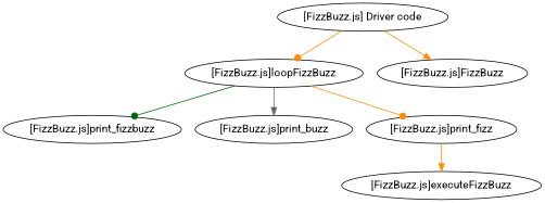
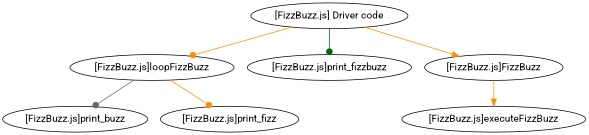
  strict digraph {
    fontname=Roboto
    node [fontname=Roboto shape=ellipse]
    edge [arrowhead=dot color=darkorange fontname=Roboto]
    "[FizzBuzz.js]loopFizzBuzz"
    "[FizzBuzz.js]print_fizzbuzz"
    "[FizzBuzz.js]print_buzz"
    "[FizzBuzz.js]print_fizz"
    "[FizzBuzz.js]FizzBuzz"
    "[FizzBuzz.js]executeFizzBuzz"
    "[FizzBuzz.js] Driver code"
-   "[FizzBuzz.js]loopFizzBuzz" -> "[FizzBuzz.js]print_fizzbuzz" [color=darkgreen]
-   "[FizzBuzz.js]loopFizzBuzz" -> "[FizzBuzz.js]print_buzz" [arrowhead=normal color=gray40]
+   "[FizzBuzz.js] Driver code" -> "[FizzBuzz.js]print_fizzbuzz" [color=darkgreen]
+   "[FizzBuzz.js]loopFizzBuzz" -> "[FizzBuzz.js]print_buzz" [color=gray40]
    "[FizzBuzz.js]loopFizzBuzz" -> "[FizzBuzz.js]print_fizz"
-   "[FizzBuzz.js]print_fizz" -> "[FizzBuzz.js]executeFizzBuzz" [arrowhead=normal]
+   "[FizzBuzz.js]FizzBuzz" -> "[FizzBuzz.js]executeFizzBuzz" [arrowhead=normal]
    "[FizzBuzz.js] Driver code" -> "[FizzBuzz.js]loopFizzBuzz"
    "[FizzBuzz.js] Driver code" -> "[FizzBuzz.js]FizzBuzz" [arrowhead=normal]
  }
